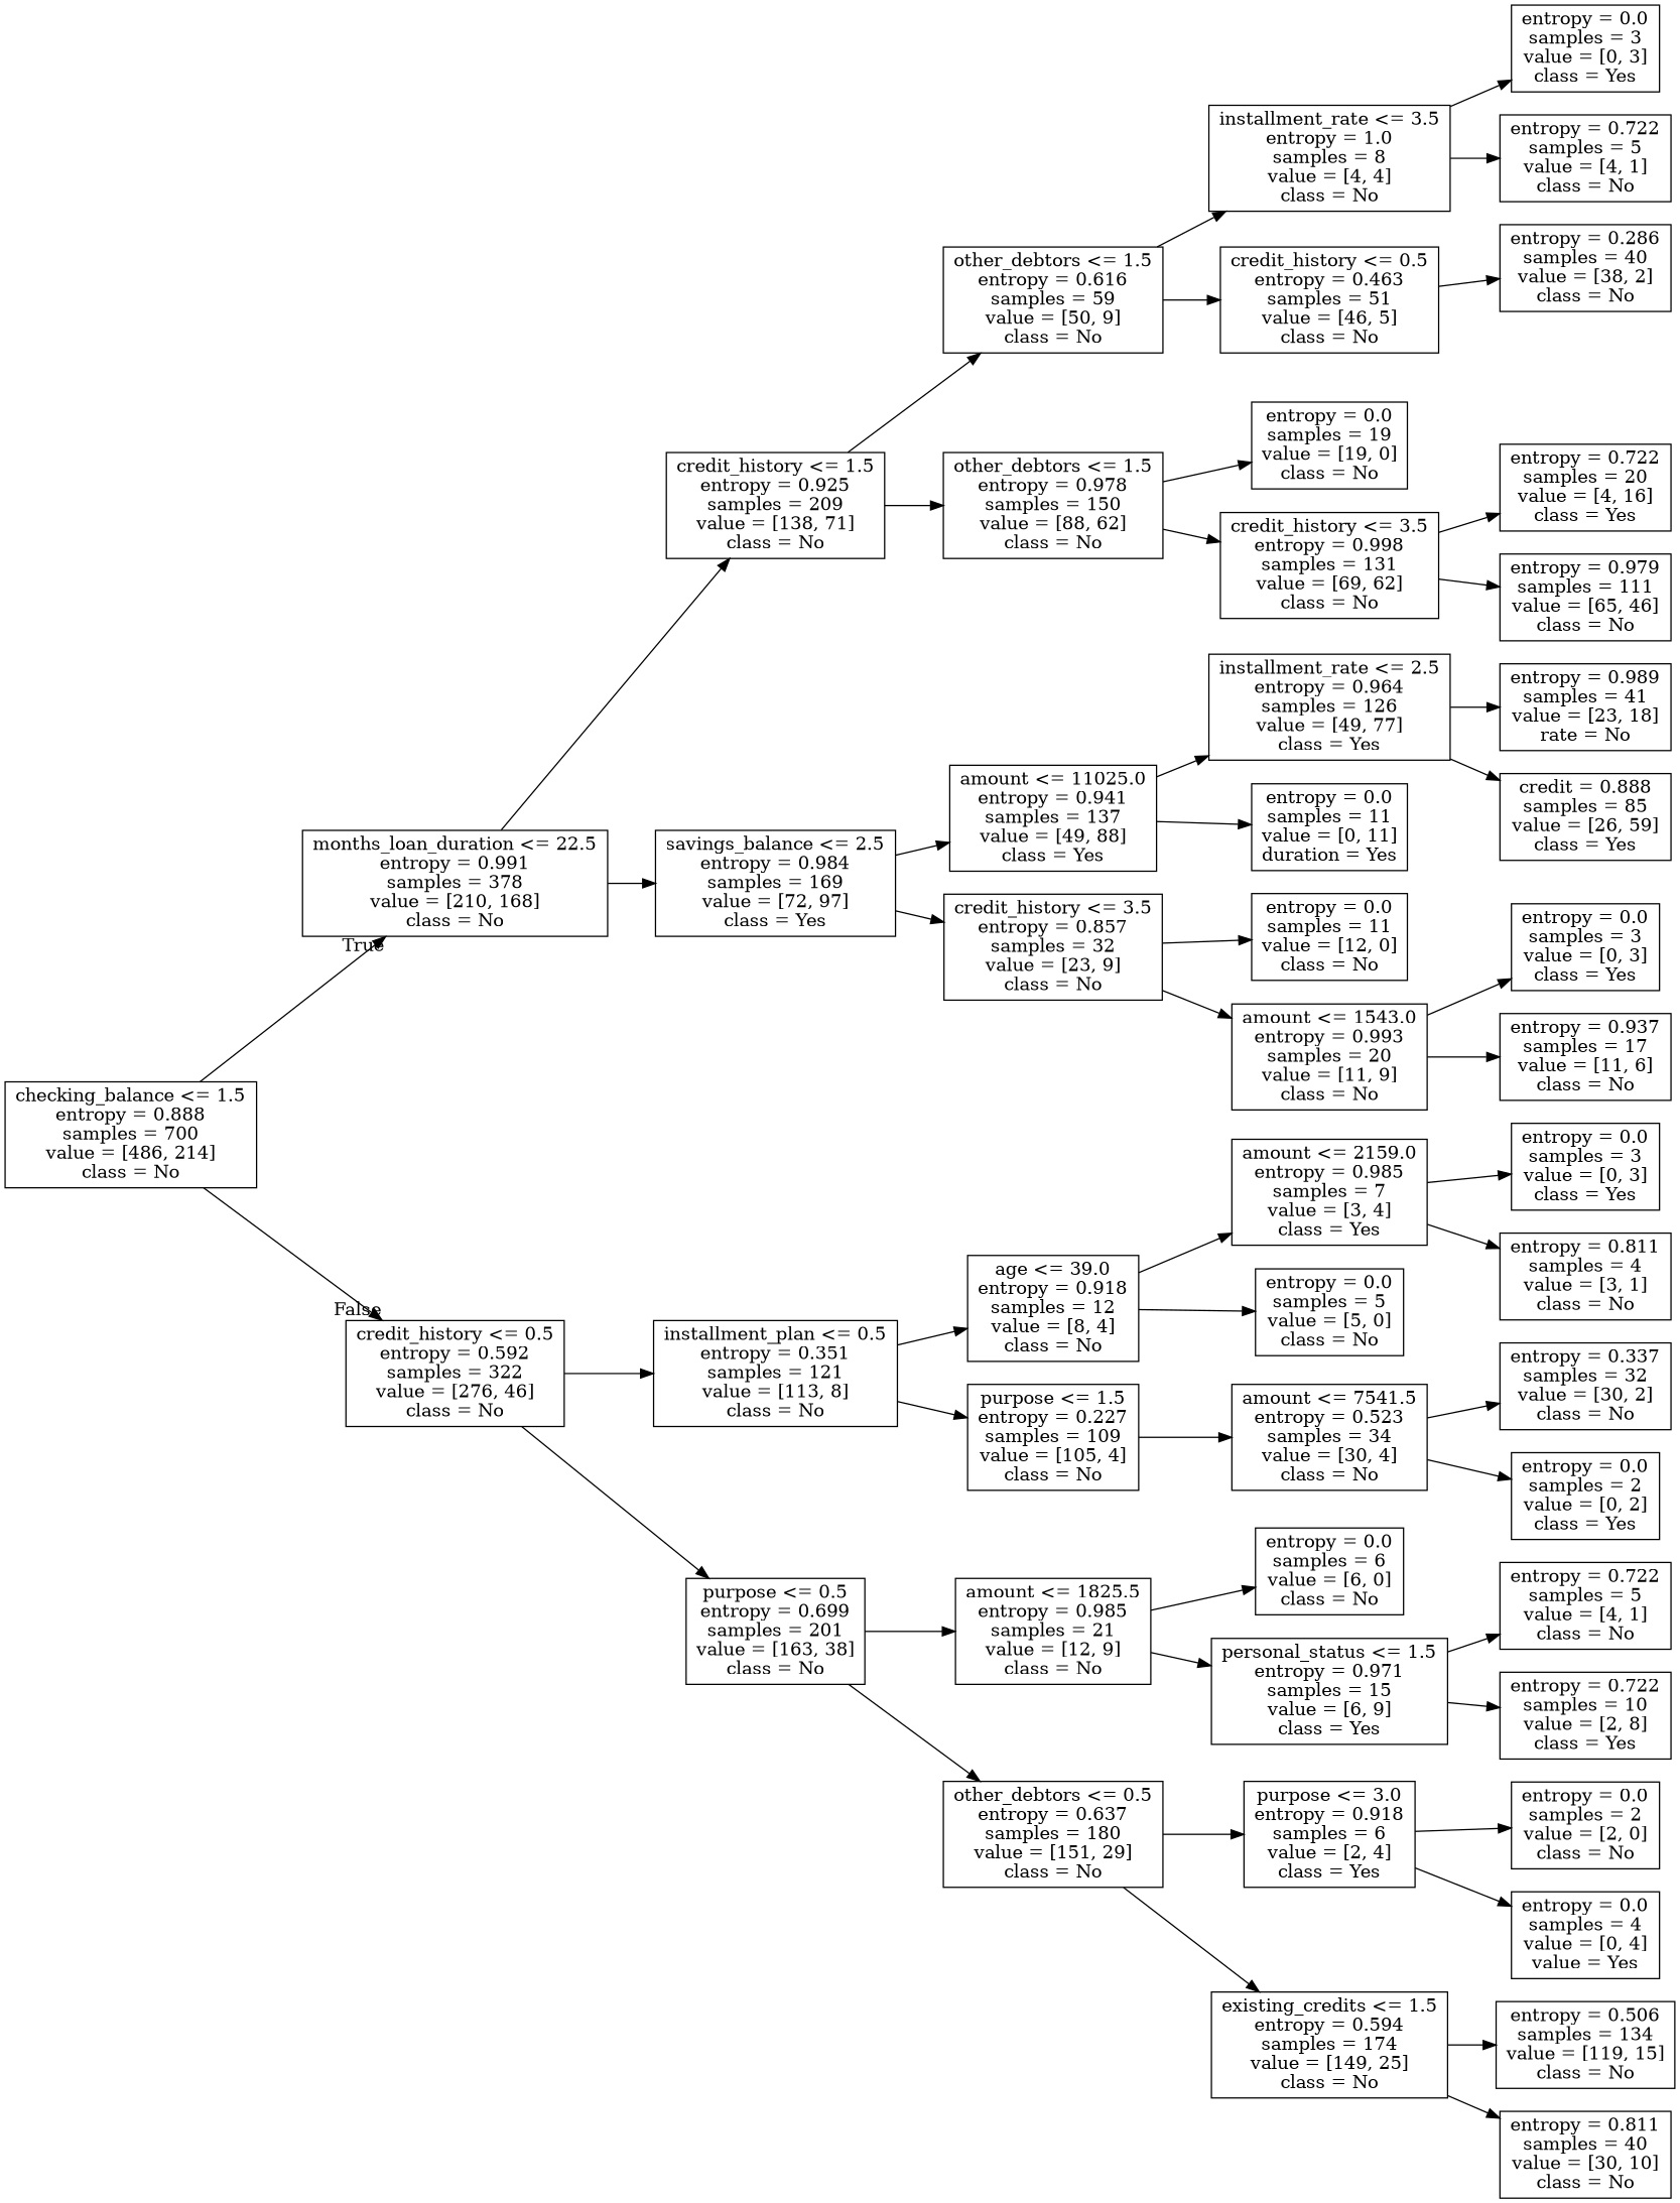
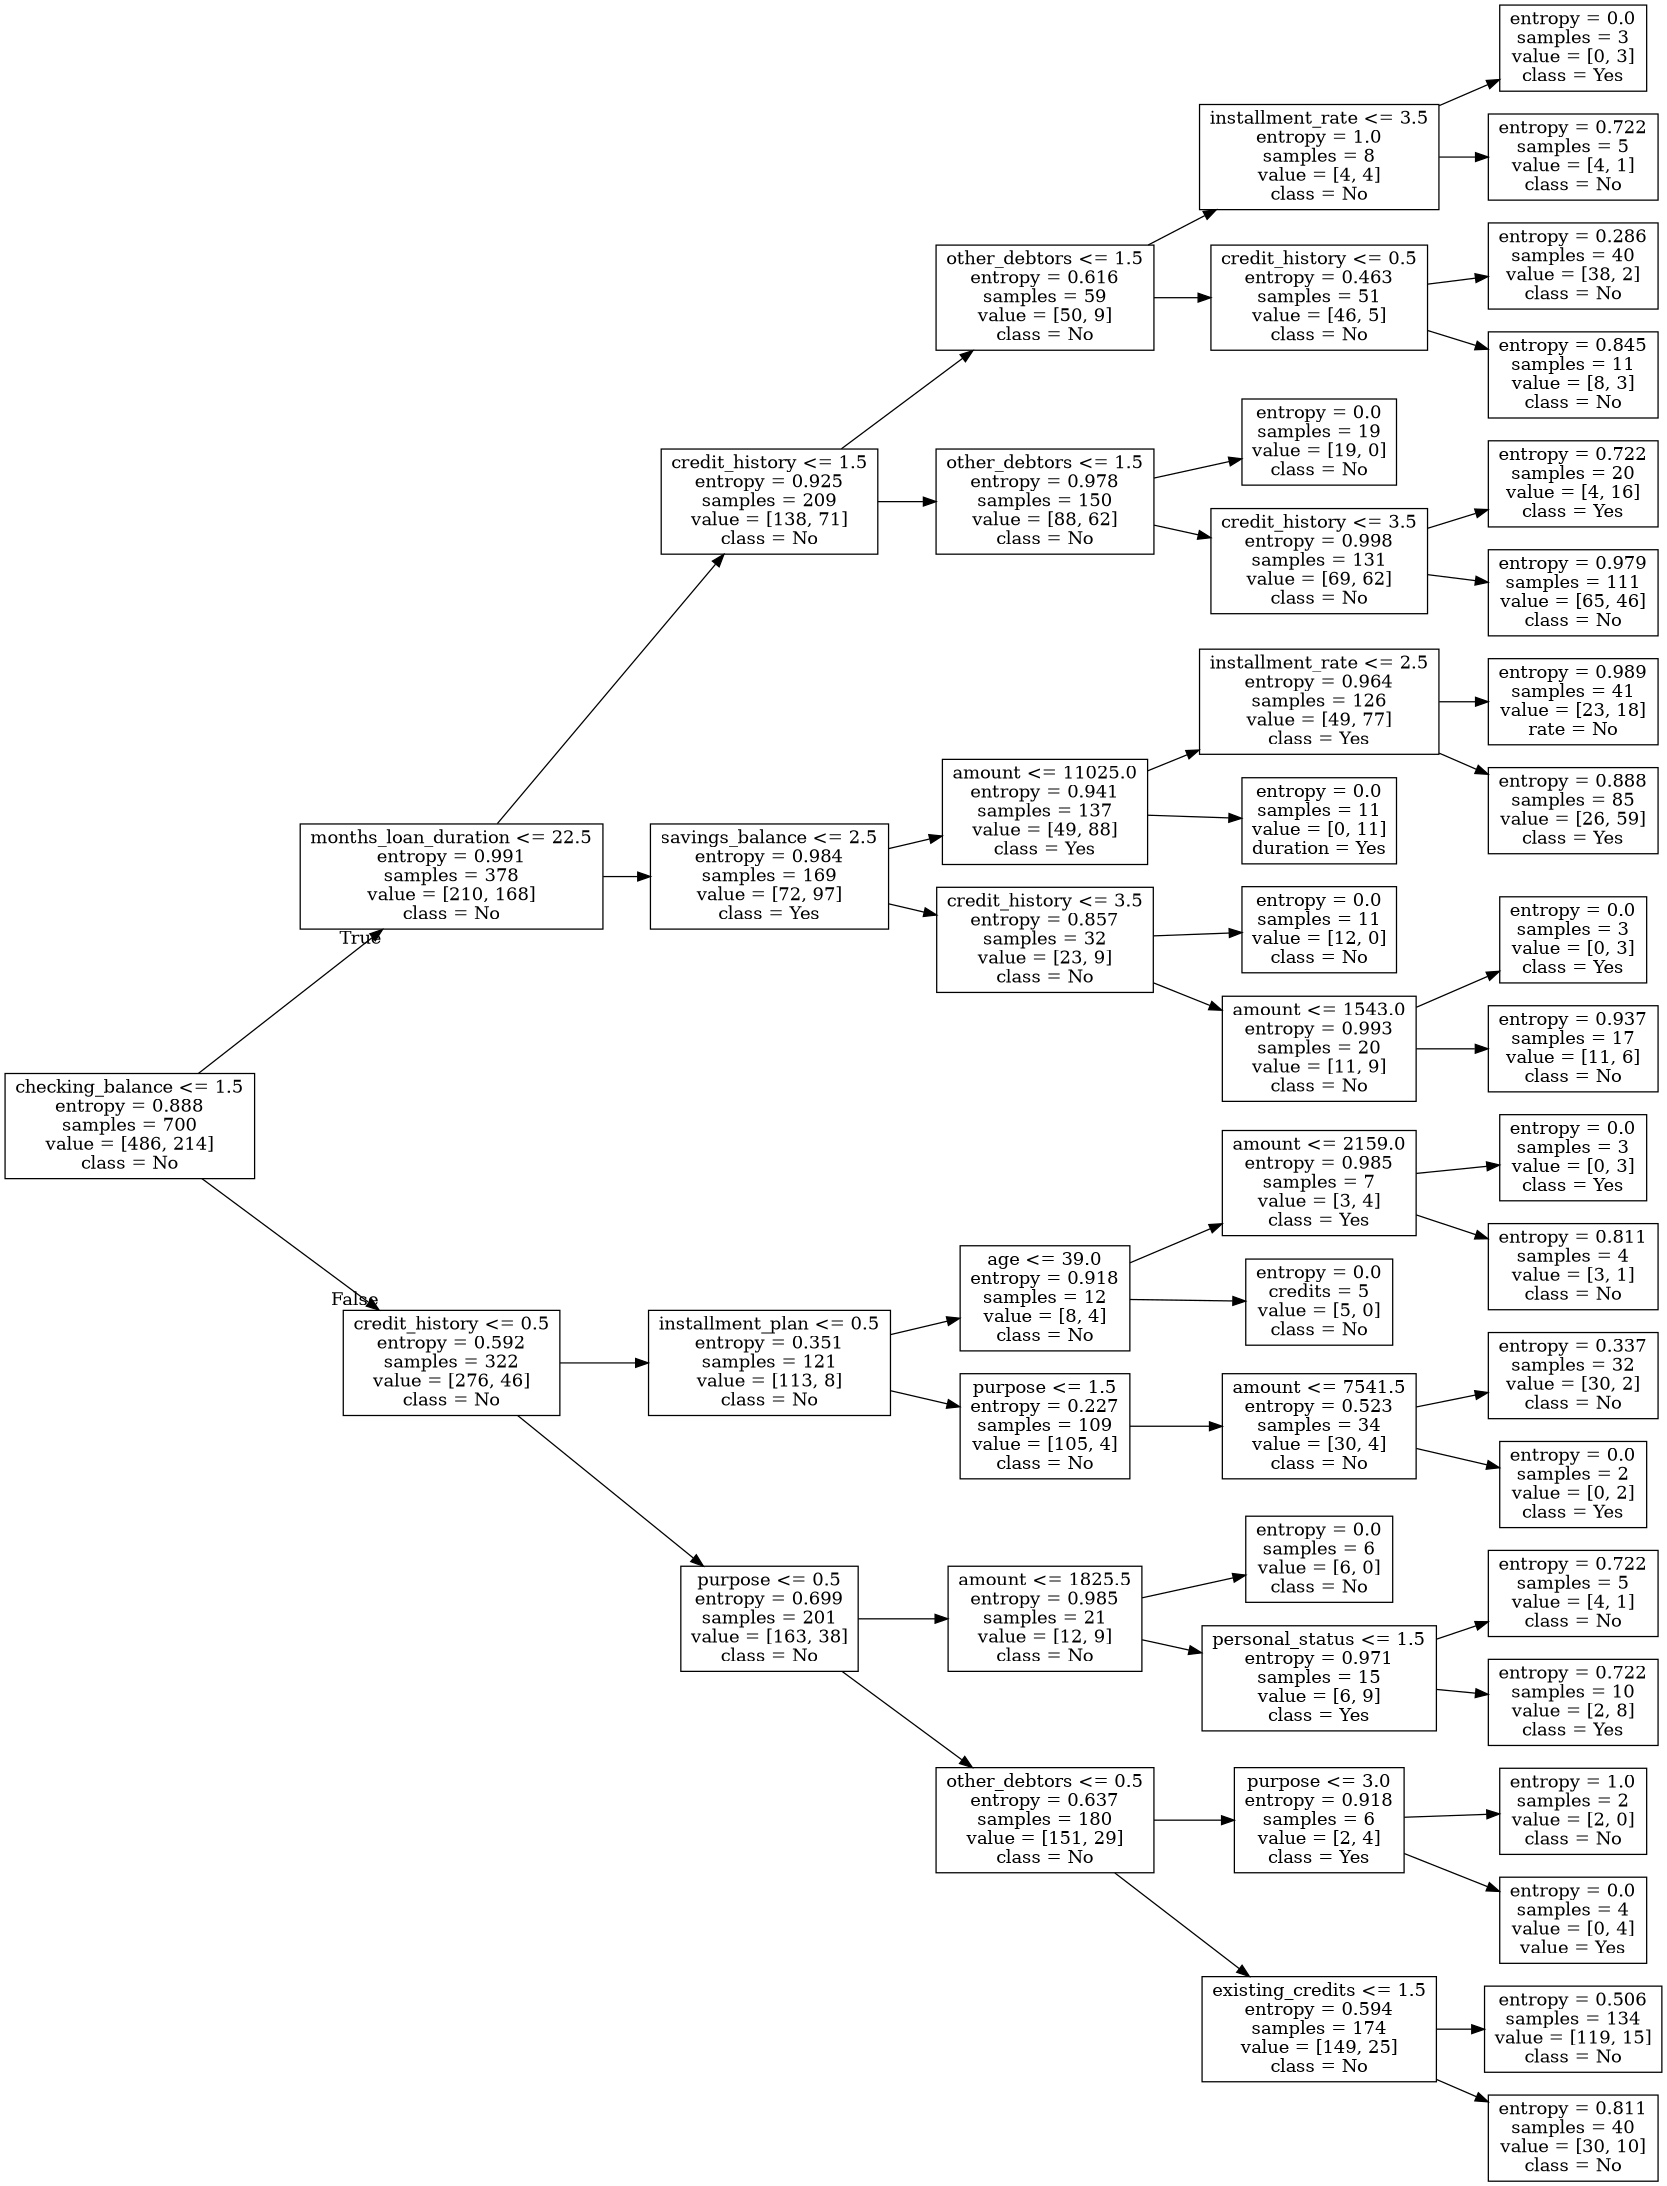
  digraph {
    rankdir=LR
    node [shape=box]
    n1 [label="checking_balance <= 1.5\nentropy = 0.888\nsamples = 700\nvalue = [486, 214]\nclass = No"]
    n2 [label="months_loan_duration <= 22.5\nentropy = 0.991\nsamples = 378\nvalue = [210, 168]\nclass = No"]
    n3 [label="credit_history <= 0.5\nentropy = 0.592\nsamples = 322\nvalue = [276, 46]\nclass = No"]
    n4 [label="credit_history <= 1.5\nentropy = 0.925\nsamples = 209\nvalue = [138, 71]\nclass = No"]
    n5 [label="savings_balance <= 2.5\nentropy = 0.984\nsamples = 169\nvalue = [72, 97]\nclass = Yes"]
    n6 [label="installment_plan <= 0.5\nentropy = 0.351\nsamples = 121\nvalue = [113, 8]\nclass = No"]
    n7 [label="purpose <= 0.5\nentropy = 0.699\nsamples = 201\nvalue = [163, 38]\nclass = No"]
    n8 [label="other_debtors <= 1.5\nentropy = 0.616\nsamples = 59\nvalue = [50, 9]\nclass = No"]
    n9 [label="other_debtors <= 1.5\nentropy = 0.978\nsamples = 150\nvalue = [88, 62]\nclass = No"]
    n10 [label="amount <= 11025.0\nentropy = 0.941\nsamples = 137\nvalue = [49, 88]\nclass = Yes"]
    n11 [label="credit_history <= 3.5\nentropy = 0.857\nsamples = 32\nvalue = [23, 9]\nclass = No"]
    n12 [label="installment_rate <= 3.5\nentropy = 1.0\nsamples = 8\nvalue = [4, 4]\nclass = No"]
    n13 [label="credit_history <= 0.5\nentropy = 0.463\nsamples = 51\nvalue = [46, 5]\nclass = No"]
    n14 [label="entropy = 0.0\nsamples = 19\nvalue = [19, 0]\nclass = No"]
    n15 [label="credit_history <= 3.5\nentropy = 0.998\nsamples = 131\nvalue = [69, 62]\nclass = No"]
    n16 [label="entropy = 0.0\nsamples = 3\nvalue = [0, 3]\nclass = Yes"]
    n17 [label="entropy = 0.722\nsamples = 5\nvalue = [4, 1]\nclass = No"]
    n18 [label="entropy = 0.286\nsamples = 40\nvalue = [38, 2]\nclass = No"]
+   n19 [label="entropy = 0.845\nsamples = 11\nvalue = [8, 3]\nclass = No"]
    n20 [label="entropy = 0.722\nsamples = 20\nvalue = [4, 16]\nclass = Yes"]
    n21 [label="entropy = 0.979\nsamples = 111\nvalue = [65, 46]\nclass = No"]
    n22 [label="installment_rate <= 2.5\nentropy = 0.964\nsamples = 126\nvalue = [49, 77]\nclass = Yes"]
    n23 [label="entropy = 0.0\nsamples = 11\nvalue = [0, 11]\nduration = Yes"]
    n24 [label="entropy = 0.0\nsamples = 11\nvalue = [12, 0]\nclass = No"]
    n25 [label="amount <= 1543.0\nentropy = 0.993\nsamples = 20\nvalue = [11, 9]\nclass = No"]
    n26 [label="entropy = 0.989\nsamples = 41\nvalue = [23, 18]\nrate = No"]
-   n27 [label="credit = 0.888\nsamples = 85\nvalue = [26, 59]\nclass = Yes"]
+   n27 [label="entropy = 0.888\nsamples = 85\nvalue = [26, 59]\nclass = Yes"]
    n28 [label="entropy = 0.0\nsamples = 3\nvalue = [0, 3]\nclass = Yes"]
    n29 [label="entropy = 0.937\nsamples = 17\nvalue = [11, 6]\nclass = No"]
    n30 [label="age <= 39.0\nentropy = 0.918\nsamples = 12\nvalue = [8, 4]\nclass = No"]
    n31 [label="purpose <= 1.5\nentropy = 0.227\nsamples = 109\nvalue = [105, 4]\nclass = No"]
    n32 [label="amount <= 1825.5\nentropy = 0.985\nsamples = 21\nvalue = [12, 9]\nclass = No"]
    n33 [label="other_debtors <= 0.5\nentropy = 0.637\nsamples = 180\nvalue = [151, 29]\nclass = No"]
    n34 [label="amount <= 2159.0\nentropy = 0.985\nsamples = 7\nvalue = [3, 4]\nclass = Yes"]
-   n35 [label="entropy = 0.0\nsamples = 5\nvalue = [5, 0]\nclass = No"]
+   n35 [label="entropy = 0.0\ncredits = 5\nvalue = [5, 0]\nclass = No"]
    n36 [label="amount <= 7541.5\nentropy = 0.523\nsamples = 34\nvalue = [30, 4]\nclass = No"]
    n37 [label="entropy = 0.0\nsamples = 3\nvalue = [0, 3]\nclass = Yes"]
    n38 [label="entropy = 0.811\nsamples = 4\nvalue = [3, 1]\nclass = No"]
    n39 [label="entropy = 0.337\nsamples = 32\nvalue = [30, 2]\nclass = No"]
    n40 [label="entropy = 0.0\nsamples = 2\nvalue = [0, 2]\nclass = Yes"]
    n41 [label="entropy = 0.0\nsamples = 6\nvalue = [6, 0]\nclass = No"]
    n42 [label="personal_status <= 1.5\nentropy = 0.971\nsamples = 15\nvalue = [6, 9]\nclass = Yes"]
    n43 [label="purpose <= 3.0\nentropy = 0.918\nsamples = 6\nvalue = [2, 4]\nclass = Yes"]
    n44 [label="existing_credits <= 1.5\nentropy = 0.594\nsamples = 174\nvalue = [149, 25]\nclass = No"]
    n45 [label="entropy = 0.722\nsamples = 5\nvalue = [4, 1]\nclass = No"]
    n46 [label="entropy = 0.722\nsamples = 10\nvalue = [2, 8]\nclass = Yes"]
-   n47 [label="entropy = 0.0\nsamples = 2\nvalue = [2, 0]\nclass = No"]
+   n47 [label="entropy = 1.0\nsamples = 2\nvalue = [2, 0]\nclass = No"]
    n48 [label="entropy = 0.0\nsamples = 4\nvalue = [0, 4]\nvalue = Yes"]
    n49 [label="entropy = 0.506\nsamples = 134\nvalue = [119, 15]\nclass = No"]
    n50 [label="entropy = 0.811\nsamples = 40\nvalue = [30, 10]\nclass = No"]
    n1 -> n2 [headlabel=True labelangle=45 labeldistance=2.5]
    n1 -> n3 [headlabel=False labelangle=-45 labeldistance=2.5]
    n2 -> n4
    n2 -> n5
    n3 -> n6
    n3 -> n7
    n4 -> n8
    n4 -> n9
    n5 -> n10
    n5 -> n11
    n6 -> n30
    n6 -> n31
    n7 -> n32
    n7 -> n33
    n8 -> n12
    n8 -> n13
    n9 -> n14
    n9 -> n15
    n10 -> n22
    n10 -> n23
    n11 -> n24
    n11 -> n25
    n12 -> n16
    n12 -> n17
    n13 -> n18
+   n13 -> n19
    n15 -> n20
    n15 -> n21
    n22 -> n26
    n22 -> n27
    n25 -> n28
    n25 -> n29
    n30 -> n34
    n30 -> n35
    n31 -> n36
    n32 -> n41
    n32 -> n42
    n33 -> n43
    n33 -> n44
    n34 -> n37
    n34 -> n38
    n36 -> n39
    n36 -> n40
    n42 -> n45
    n42 -> n46
    n43 -> n47
    n43 -> n48
    n44 -> n49
    n44 -> n50
  }
